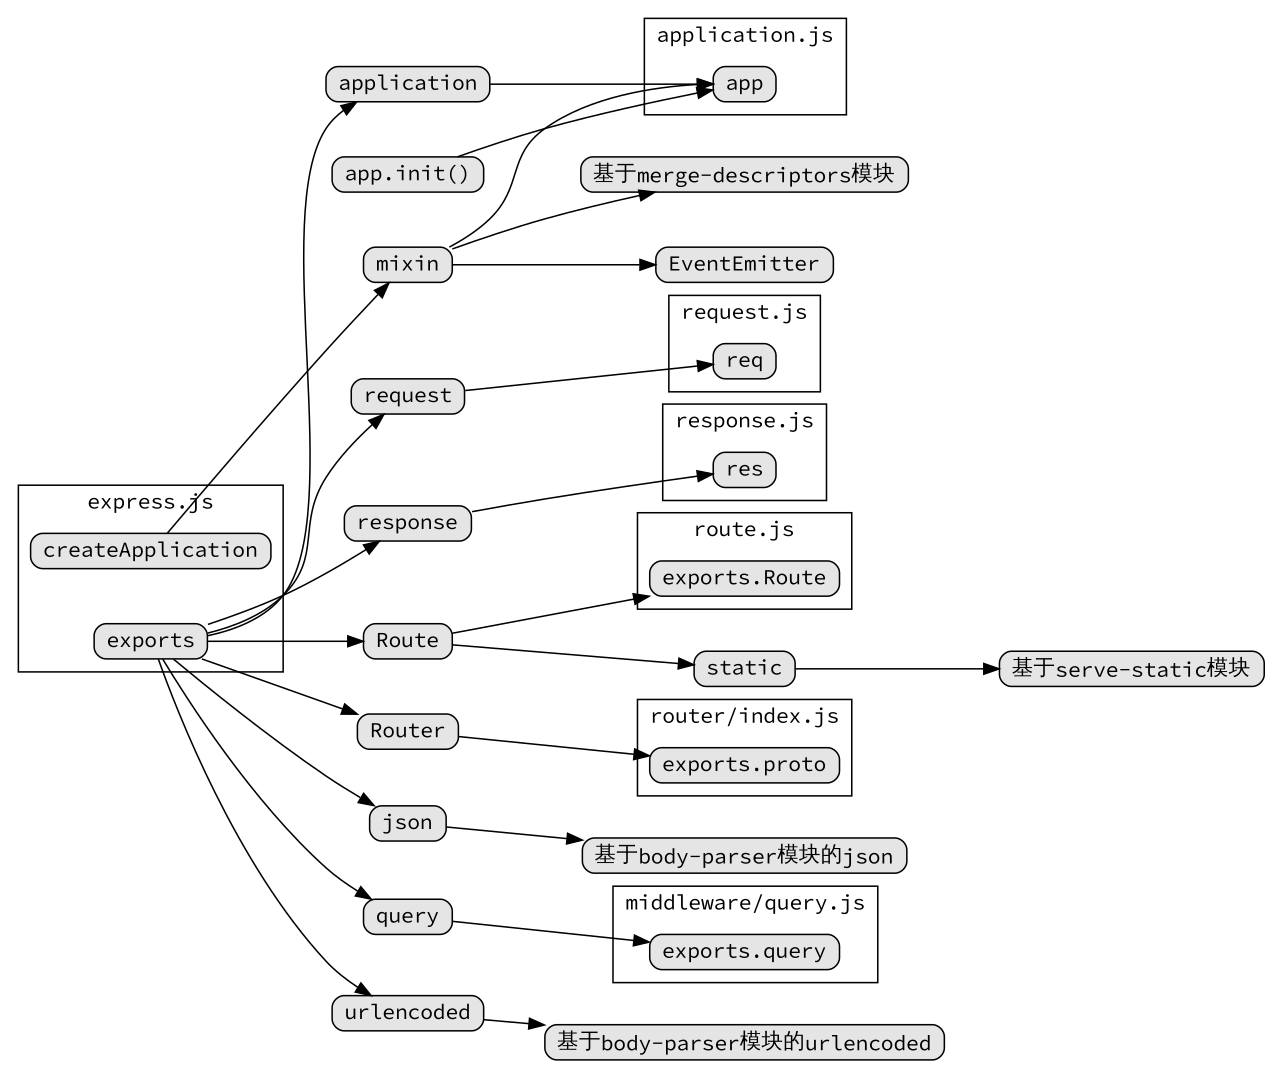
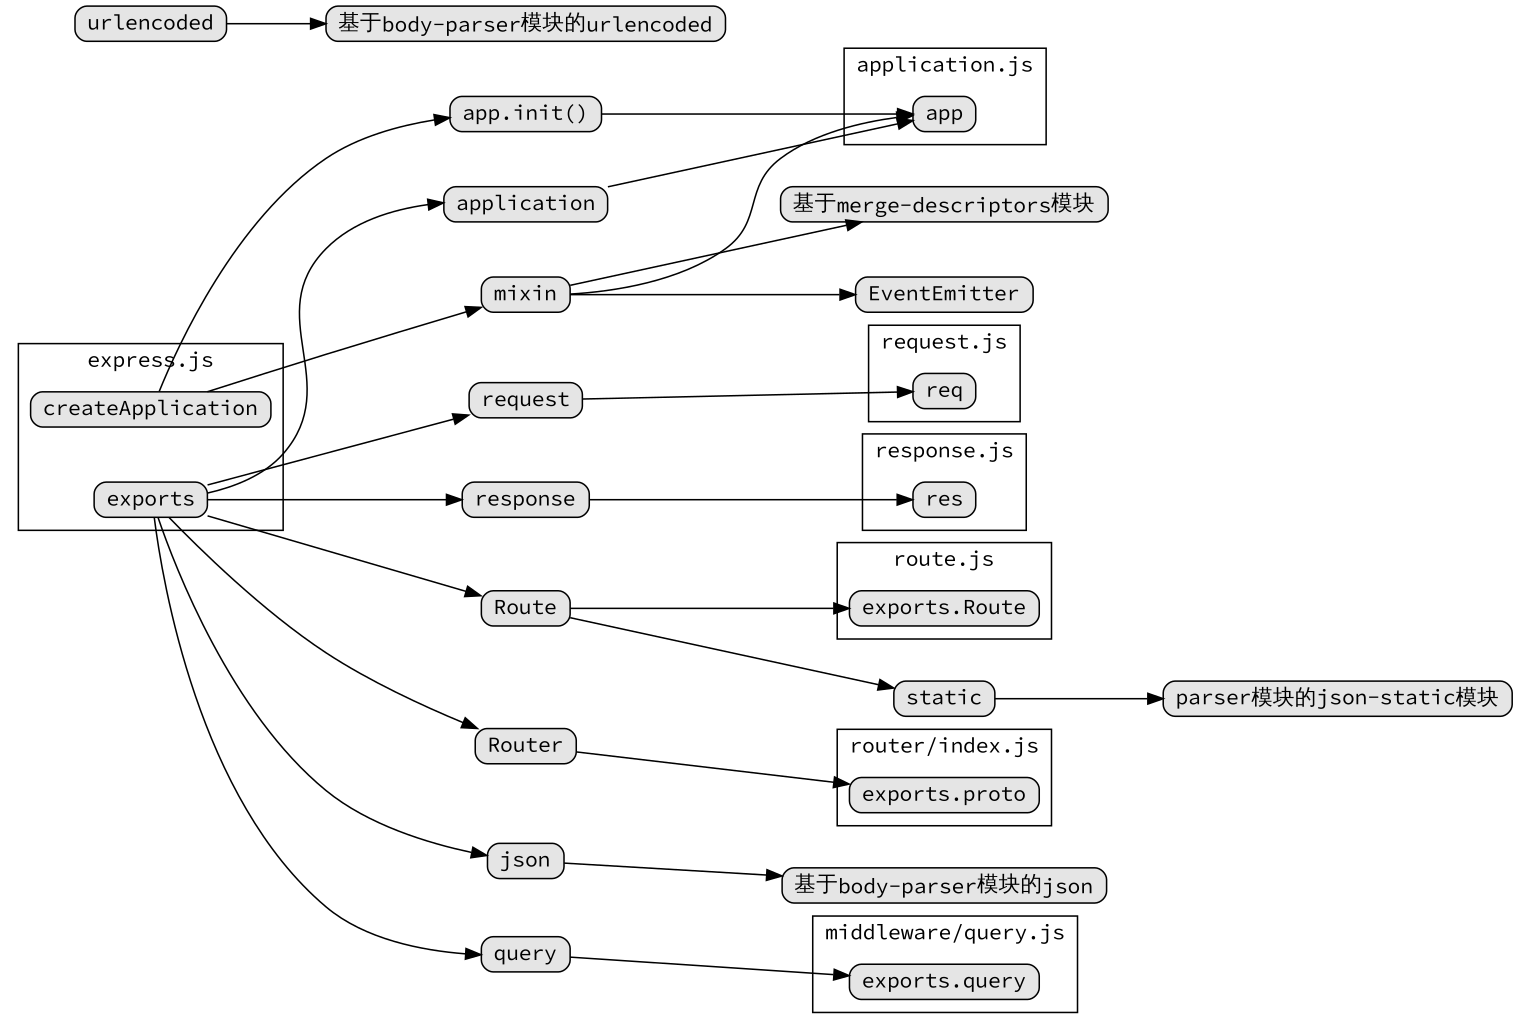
  digraph {
    compound=true
    fixedsize=true
    fontname="Source Code Pro"
    nodesep=0.5
    rankdir=LR
    node [concentrate=true fillcolor="#E5E5E5" fontname="Source Code Pro" shape=box style="rounded,filled"]
    edge [fontname="Source Code Pro"]
    createApplication [height=0 width=0]
    exports [height=0 width=0]
    app [height=0 width=0]
    req [height=0 width=0]
    res [height=0 width=0]
    "exports.Route" [height=0 width=0]
    "exports.proto" [height=0 width=0]
    "exports.query" [height=0 width=0]
    mixin [height=0 width=0]
    "app.init()" [height=0 width=0]
    application [height=0 width=0]
    request [height=0 width=0]
    response [height=0 width=0]
    Route [height=0 width=0]
    Router [height=0 width=0]
    json [height=0 width=0]
    query [height=0 width=0]
    urlencoded [height=0 width=0]
    "基于merge-descriptors模块" [height=0 width=0]
    EventEmitter [height=0 width=0]
    static [height=0 width=0]
    "基于body-parser模块的json" [height=0 width=0]
-   "基于serve-static模块" [height=0 width=0]
+   "基于serve-static模块" [height=0 width=0 label="parser模块的json-static模块"]
    "基于body-parser模块的urlencoded" [height=0 width=0]
    subgraph cluster_1 {
      label="express.js"
      createApplication
      exports
    }
    subgraph cluster_2 {
      label="application.js"
      app
    }
    subgraph cluster_3 {
      label="request.js"
      req
    }
    subgraph cluster_4 {
      label="response.js"
      res
    }
    subgraph cluster_5 {
      label="route.js"
      "exports.Route"
    }
    subgraph cluster_6 {
      label="router/index.js"
      "exports.proto"
    }
    subgraph cluster_7 {
      label="middleware/query.js"
      "exports.query"
    }
    createApplication -> mixin
+   createApplication -> "app.init()"
    exports -> application
    exports -> request
    exports -> response
    exports -> Route
    exports -> Router
    exports -> json
    exports -> query
-   exports -> urlencoded
    mixin -> app
    mixin -> "基于merge-descriptors模块"
    mixin -> EventEmitter
    "app.init()" -> app
    application -> app
    request -> req
    response -> res
    Route -> "exports.Route"
    Route -> static
    Router -> "exports.proto"
    json -> "基于body-parser模块的json"
    query -> "exports.query"
    urlencoded -> "基于body-parser模块的urlencoded"
    static -> "基于serve-static模块"
  }
